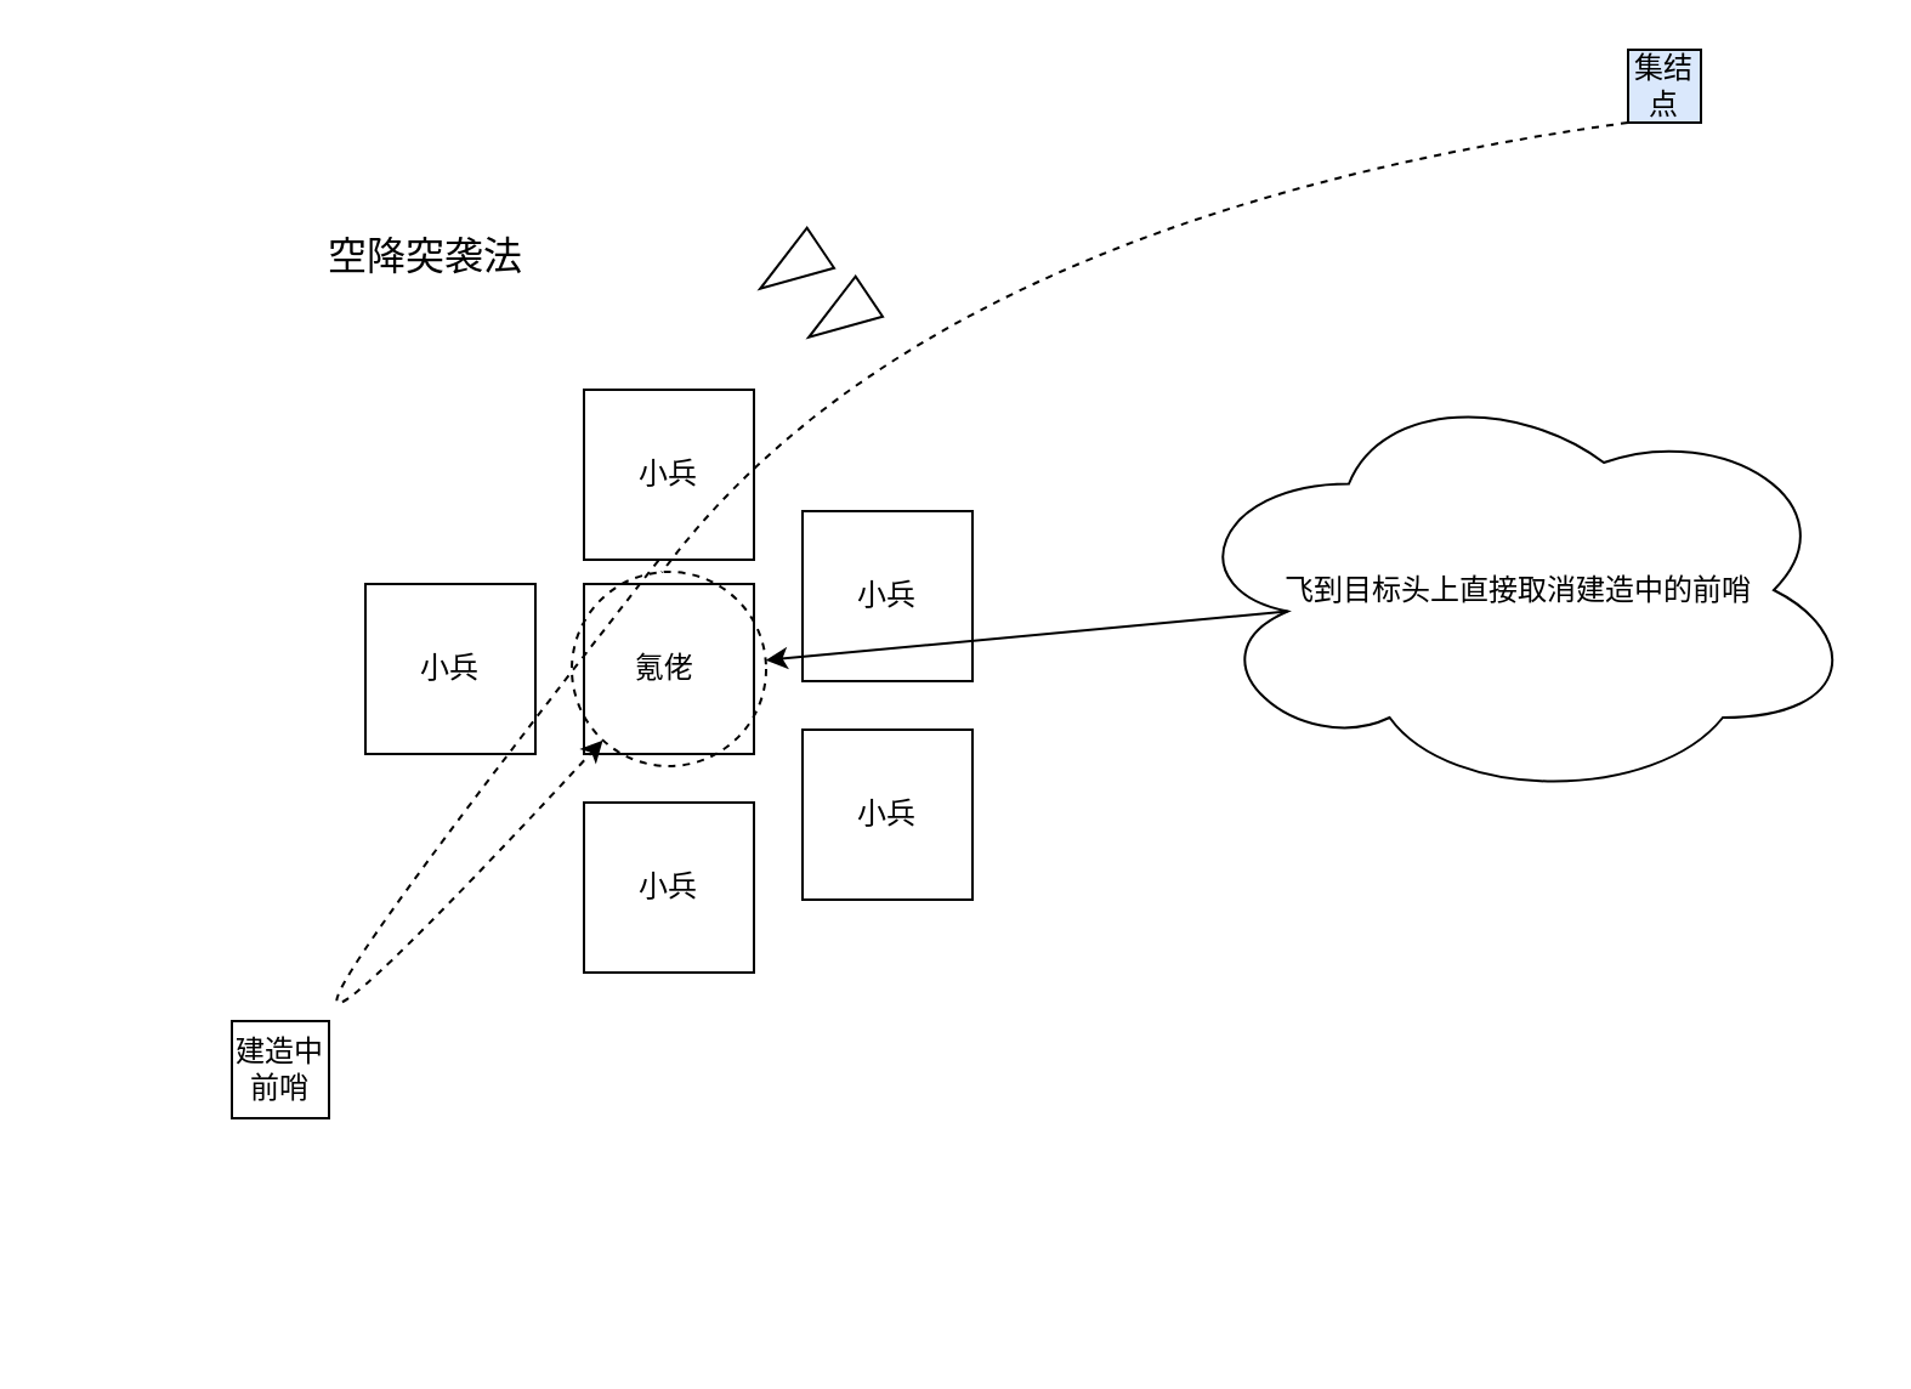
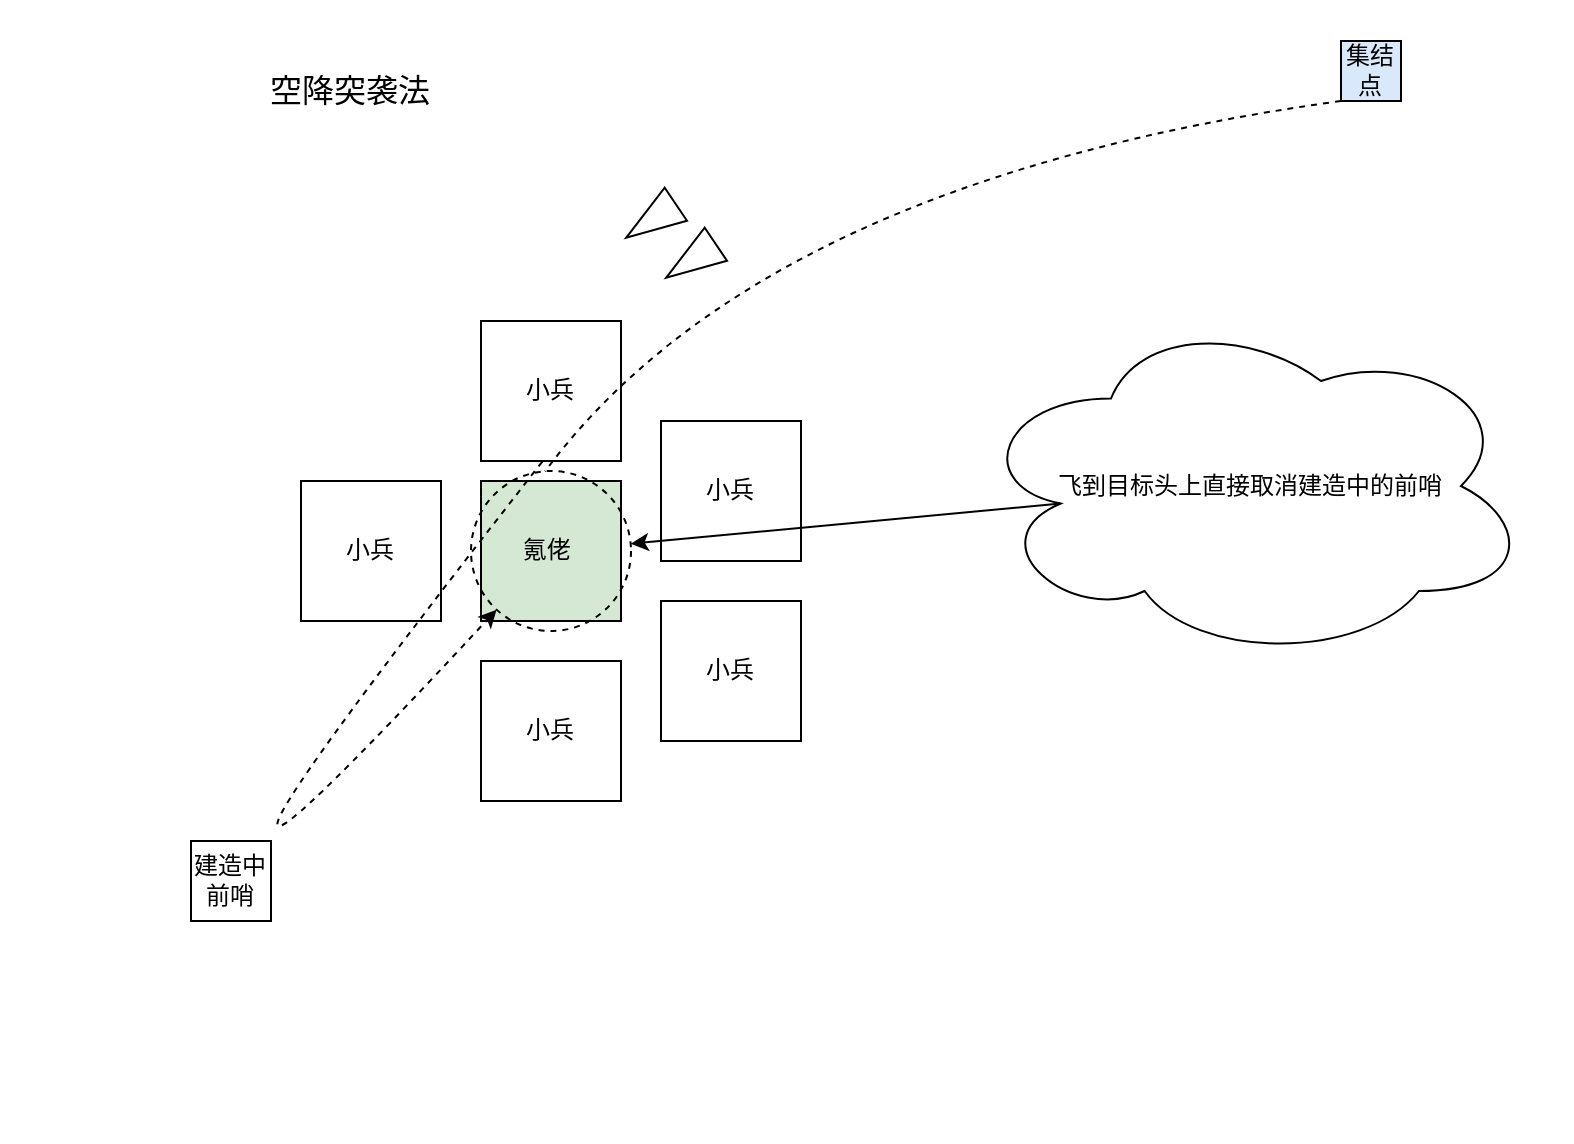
  <mxCell id="0" />
  <mxCell id="1" parent="0" />
- <mxCell id="2" value="氪佬&amp;nbsp;" style="whiteSpace=wrap;html=1;aspect=fixed;" vertex="1" parent="1"><mxGeometry x="240" y="240" width="70" height="70" as="geometry" /></mxCell>
+ <mxCell id="2" value="氪佬&amp;nbsp;" style="whiteSpace=wrap;html=1;aspect=fixed;fillColor=#d5e8d4;" vertex="1" parent="1"><mxGeometry x="240" y="240" width="70" height="70" as="geometry" /></mxCell>
  <mxCell id="3" value="小兵" style="whiteSpace=wrap;html=1;aspect=fixed;" vertex="1" parent="1"><mxGeometry x="330" y="210" width="70" height="70" as="geometry" /></mxCell>
  <mxCell id="4" value="小兵" style="whiteSpace=wrap;html=1;aspect=fixed;" vertex="1" parent="1"><mxGeometry x="330" y="300" width="70" height="70" as="geometry" /></mxCell>
  <mxCell id="5" value="小兵" style="whiteSpace=wrap;html=1;aspect=fixed;" vertex="1" parent="1"><mxGeometry x="240" y="330" width="70" height="70" as="geometry" /></mxCell>
  <mxCell id="6" value="小兵" style="whiteSpace=wrap;html=1;aspect=fixed;" vertex="1" parent="1"><mxGeometry x="240" y="160" width="70" height="70" as="geometry" /></mxCell>
  <mxCell id="7" value="小兵" style="whiteSpace=wrap;html=1;aspect=fixed;" vertex="1" parent="1"><mxGeometry x="150" y="240" width="70" height="70" as="geometry" /></mxCell>
  <mxCell id="8" value="集结点" style="whiteSpace=wrap;html=1;aspect=fixed;fillColor=#dae8fc;" vertex="1" parent="1"><mxGeometry x="670" y="20" width="30" height="30" as="geometry" /></mxCell>
  <mxCell id="9" value="建造中前哨" style="whiteSpace=wrap;html=1;aspect=fixed;" vertex="1" parent="1"><mxGeometry x="95" y="420" width="40" height="40" as="geometry" /></mxCell>
  <mxCell id="10" value="" style="ellipse;whiteSpace=wrap;html=1;aspect=fixed;dashed=1;fillColor=none;" vertex="1" parent="1"><mxGeometry x="235" y="235" width="80" height="80" as="geometry" /></mxCell>
  <mxCell id="11" value="" style="curved=1;endArrow=classic;html=1;rounded=0;exitX=0;exitY=1;exitDx=0;exitDy=0;dashed=1;startArrow=none;" edge="1" parent="1" target="10"><mxGeometry width="50" height="50" relative="1" as="geometry"><mxPoint x="270.692" y="230.276" as="sourcePoint" /><mxPoint x="110" y="240" as="targetPoint" /><Array as="points"><mxPoint x="20" y="550" /></Array></mxGeometry></mxCell>
  <mxCell id="12" value="" style="curved=1;endArrow=none;html=1;rounded=0;exitX=0;exitY=1;exitDx=0;exitDy=0;dashed=1;" edge="1" parent="1" source="8"><mxGeometry width="50" height="50" relative="1" as="geometry"><mxPoint x="670" y="50" as="sourcePoint" /><mxPoint x="272.013" y="235.208" as="targetPoint" /><Array as="points"><mxPoint x="380" y="90" /></Array></mxGeometry></mxCell>
  <mxCell id="13" value="" style="triangle;whiteSpace=wrap;html=1;fillColor=none;rotation=-214;" vertex="1" parent="1"><mxGeometry x="330" y="120" width="30" height="20" as="geometry" /></mxCell>
  <mxCell id="14" value="" style="triangle;whiteSpace=wrap;html=1;fillColor=none;rotation=-214;" vertex="1" parent="1"><mxGeometry x="310" y="100" width="30" height="20" as="geometry" /></mxCell>
  <mxCell id="15" value="飞到目标头上直接取消建造中的前哨" style="ellipse;shape=cloud;whiteSpace=wrap;html=1;fillColor=none;" vertex="1" parent="1"><mxGeometry x="485" y="155" width="280" height="175" as="geometry" /></mxCell>
  <mxCell id="16" value="" style="endArrow=classic;html=1;rounded=0;exitX=0.16;exitY=0.55;exitDx=0;exitDy=0;exitPerimeter=0;" edge="1" parent="1" source="15" target="10"><mxGeometry width="50" height="50" relative="1" as="geometry"><mxPoint x="460" y="310" as="sourcePoint" /><mxPoint x="510" y="260" as="targetPoint" /></mxGeometry></mxCell>
- <mxCell id="17" value="&lt;font style=&quot;font-size: 16px&quot;&gt;空降突袭法&lt;/font&gt;" style="text;html=1;strokeColor=none;fillColor=none;align=center;verticalAlign=middle;whiteSpace=wrap;rounded=0;" vertex="1" parent="1"><mxGeometry x="90" y="90" width="170" height="30" as="geometry" /></mxCell>
+ <mxCell id="17" value="&lt;font style=&quot;font-size: 16px&quot;&gt;空降突袭法&lt;/font&gt;" style="text;html=1;strokeColor=none;fillColor=none;align=center;verticalAlign=middle;whiteSpace=wrap;rounded=0;" vertex="1" parent="1"><mxGeometry x="90" y="30" width="170" height="30" as="geometry" /></mxCell>
